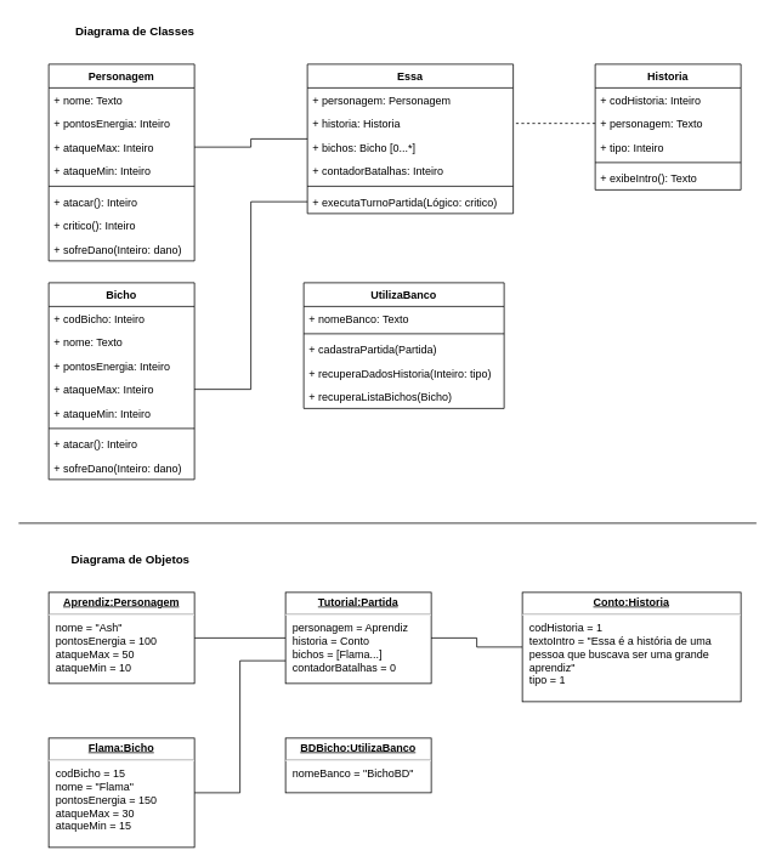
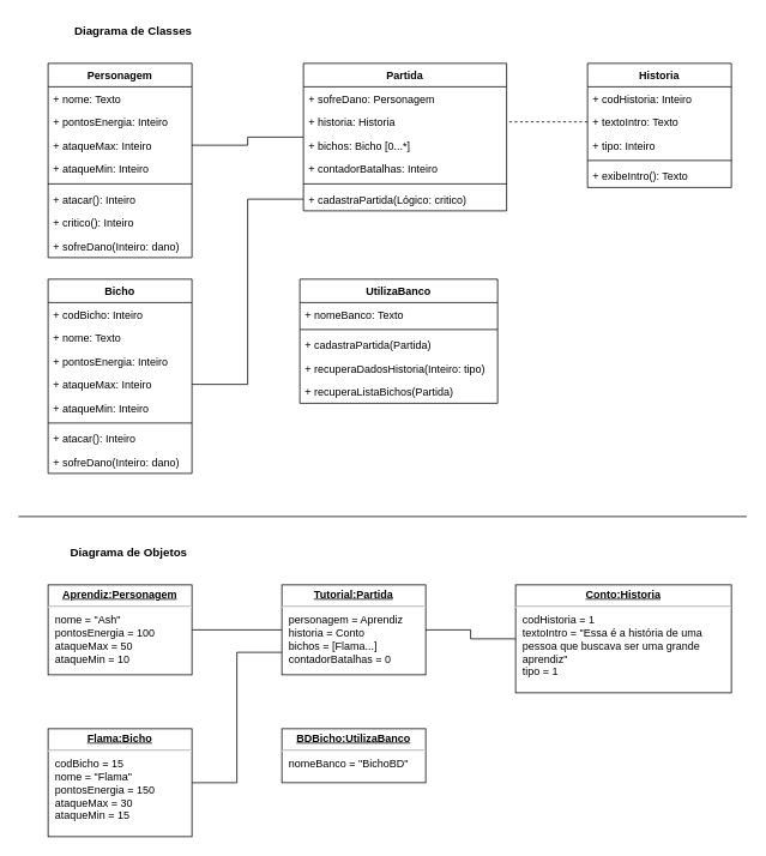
  <mxCell id="0" />
  <mxCell id="1" parent="0" />
  <mxCell id="2" value="Personagem" style="swimlane;fontStyle=1;align=center;verticalAlign=top;childLayout=stackLayout;horizontal=1;startSize=26;horizontalStack=0;resizeParent=1;resizeParentMax=0;resizeLast=0;collapsible=1;marginBottom=0;" parent="1" vertex="1"><mxGeometry x="53" y="70" width="160" height="216" as="geometry" /></mxCell>
  <mxCell id="3" value="+ nome: Texto" style="text;strokeColor=none;fillColor=none;align=left;verticalAlign=top;spacingLeft=4;spacingRight=4;overflow=hidden;rotatable=0;points=[[0,0.5],[1,0.5]];portConstraint=eastwest;" parent="2" vertex="1"><mxGeometry y="26" width="160" height="26" as="geometry" /></mxCell>
  <mxCell id="4" value="+ pontosEnergia: Inteiro" style="text;strokeColor=none;fillColor=none;align=left;verticalAlign=top;spacingLeft=4;spacingRight=4;overflow=hidden;rotatable=0;points=[[0,0.5],[1,0.5]];portConstraint=eastwest;" parent="2" vertex="1"><mxGeometry y="52" width="160" height="26" as="geometry" /></mxCell>
  <mxCell id="5" value="+ ataqueMax: Inteiro" style="text;strokeColor=none;fillColor=none;align=left;verticalAlign=top;spacingLeft=4;spacingRight=4;overflow=hidden;rotatable=0;points=[[0,0.5],[1,0.5]];portConstraint=eastwest;" parent="2" vertex="1"><mxGeometry y="78" width="160" height="26" as="geometry" /></mxCell>
  <mxCell id="6" value="+ ataqueMin: Inteiro" style="text;strokeColor=none;fillColor=none;align=left;verticalAlign=top;spacingLeft=4;spacingRight=4;overflow=hidden;rotatable=0;points=[[0,0.5],[1,0.5]];portConstraint=eastwest;" parent="2" vertex="1"><mxGeometry y="104" width="160" height="26" as="geometry" /></mxCell>
  <mxCell id="7" value="" style="line;strokeWidth=1;fillColor=none;align=left;verticalAlign=middle;spacingTop=-1;spacingLeft=3;spacingRight=3;rotatable=0;labelPosition=right;points=[];portConstraint=eastwest;" parent="2" vertex="1"><mxGeometry y="130" width="160" height="8" as="geometry" /></mxCell>
  <mxCell id="8" value="+ atacar(): Inteiro" style="text;strokeColor=none;fillColor=none;align=left;verticalAlign=top;spacingLeft=4;spacingRight=4;overflow=hidden;rotatable=0;points=[[0,0.5],[1,0.5]];portConstraint=eastwest;" parent="2" vertex="1"><mxGeometry y="138" width="160" height="26" as="geometry" /></mxCell>
  <mxCell id="9" value="+ critico(): Inteiro" style="text;strokeColor=none;fillColor=none;align=left;verticalAlign=top;spacingLeft=4;spacingRight=4;overflow=hidden;rotatable=0;points=[[0,0.5],[1,0.5]];portConstraint=eastwest;" parent="2" vertex="1"><mxGeometry y="164" width="160" height="26" as="geometry" /></mxCell>
  <mxCell id="10" value="+ sofreDano(Inteiro: dano)" style="text;strokeColor=none;fillColor=none;align=left;verticalAlign=top;spacingLeft=4;spacingRight=4;overflow=hidden;rotatable=0;points=[[0,0.5],[1,0.5]];portConstraint=eastwest;" parent="2" vertex="1"><mxGeometry y="190" width="160" height="26" as="geometry" /></mxCell>
- <mxCell id="11" value="Essa" style="swimlane;fontStyle=1;align=center;verticalAlign=top;childLayout=stackLayout;horizontal=1;startSize=26;horizontalStack=0;resizeParent=1;resizeParentMax=0;resizeLast=0;collapsible=1;marginBottom=0;" parent="1" vertex="1"><mxGeometry x="337" y="70" width="226" height="164" as="geometry" /></mxCell>
- <mxCell id="12" value="+ personagem: Personagem" style="text;strokeColor=none;fillColor=none;align=left;verticalAlign=top;spacingLeft=4;spacingRight=4;overflow=hidden;rotatable=0;points=[[0,0.5],[1,0.5]];portConstraint=eastwest;" parent="11" vertex="1"><mxGeometry y="26" width="226" height="26" as="geometry" /></mxCell>
+ <mxCell id="11" value="Partida" style="swimlane;fontStyle=1;align=center;verticalAlign=top;childLayout=stackLayout;horizontal=1;startSize=26;horizontalStack=0;resizeParent=1;resizeParentMax=0;resizeLast=0;collapsible=1;marginBottom=0;" parent="1" vertex="1"><mxGeometry x="337" y="70" width="226" height="164" as="geometry" /></mxCell>
+ <mxCell id="12" value="+ sofreDano: Personagem" style="text;strokeColor=none;fillColor=none;align=left;verticalAlign=top;spacingLeft=4;spacingRight=4;overflow=hidden;rotatable=0;points=[[0,0.5],[1,0.5]];portConstraint=eastwest;" parent="11" vertex="1"><mxGeometry y="26" width="226" height="26" as="geometry" /></mxCell>
  <mxCell id="13" value="+ historia: Historia" style="text;strokeColor=none;fillColor=none;align=left;verticalAlign=top;spacingLeft=4;spacingRight=4;overflow=hidden;rotatable=0;points=[[0,0.5],[1,0.5]];portConstraint=eastwest;" parent="11" vertex="1"><mxGeometry y="52" width="226" height="26" as="geometry" /></mxCell>
  <mxCell id="14" value="+ bichos: Bicho [0...*]" style="text;strokeColor=none;fillColor=none;align=left;verticalAlign=top;spacingLeft=4;spacingRight=4;overflow=hidden;rotatable=0;points=[[0,0.5],[1,0.5]];portConstraint=eastwest;" parent="11" vertex="1"><mxGeometry y="78" width="226" height="26" as="geometry" /></mxCell>
  <mxCell id="15" value="+ contadorBatalhas: Inteiro" style="text;strokeColor=none;fillColor=none;align=left;verticalAlign=top;spacingLeft=4;spacingRight=4;overflow=hidden;rotatable=0;points=[[0,0.5],[1,0.5]];portConstraint=eastwest;" vertex="1" parent="11"><mxGeometry y="104" width="226" height="26" as="geometry" /></mxCell>
  <mxCell id="16" value="" style="line;strokeWidth=1;fillColor=none;align=left;verticalAlign=middle;spacingTop=-1;spacingLeft=3;spacingRight=3;rotatable=0;labelPosition=right;points=[];portConstraint=eastwest;" parent="11" vertex="1"><mxGeometry y="130" width="226" height="8" as="geometry" /></mxCell>
- <mxCell id="17" value="+ executaTurnoPartida(Lógico: critico)" style="text;strokeColor=none;fillColor=none;align=left;verticalAlign=top;spacingLeft=4;spacingRight=4;overflow=hidden;rotatable=0;points=[[0,0.5],[1,0.5]];portConstraint=eastwest;" parent="11" vertex="1"><mxGeometry y="138" width="226" height="26" as="geometry" /></mxCell>
+ <mxCell id="17" value="+ cadastraPartida(Lógico: critico)" style="text;strokeColor=none;fillColor=none;align=left;verticalAlign=top;spacingLeft=4;spacingRight=4;overflow=hidden;rotatable=0;points=[[0,0.5],[1,0.5]];portConstraint=eastwest;" parent="11" vertex="1"><mxGeometry y="138" width="226" height="26" as="geometry" /></mxCell>
  <mxCell id="18" style="edgeStyle=orthogonalEdgeStyle;rounded=0;orthogonalLoop=1;jettySize=auto;html=1;exitX=1;exitY=0.5;exitDx=0;exitDy=0;entryX=0;entryY=0.5;entryDx=0;entryDy=0;endArrow=none;endFill=0;" parent="1" source="5" target="11" edge="1"><mxGeometry relative="1" as="geometry" /></mxCell>
  <mxCell id="19" value="Historia" style="swimlane;fontStyle=1;align=center;verticalAlign=top;childLayout=stackLayout;horizontal=1;startSize=26;horizontalStack=0;resizeParent=1;resizeParentMax=0;resizeLast=0;collapsible=1;marginBottom=0;" parent="1" vertex="1"><mxGeometry x="653" y="70" width="160" height="138" as="geometry" /></mxCell>
  <mxCell id="20" value="+ codHistoria: Inteiro" style="text;strokeColor=none;fillColor=none;align=left;verticalAlign=top;spacingLeft=4;spacingRight=4;overflow=hidden;rotatable=0;points=[[0,0.5],[1,0.5]];portConstraint=eastwest;" parent="19" vertex="1"><mxGeometry y="26" width="160" height="26" as="geometry" /></mxCell>
- <mxCell id="21" value="+ personagem: Texto" style="text;strokeColor=none;fillColor=none;align=left;verticalAlign=top;spacingLeft=4;spacingRight=4;overflow=hidden;rotatable=0;points=[[0,0.5],[1,0.5]];portConstraint=eastwest;" parent="19" vertex="1"><mxGeometry y="52" width="160" height="26" as="geometry" /></mxCell>
+ <mxCell id="21" value="+ textoIntro: Texto" style="text;strokeColor=none;fillColor=none;align=left;verticalAlign=top;spacingLeft=4;spacingRight=4;overflow=hidden;rotatable=0;points=[[0,0.5],[1,0.5]];portConstraint=eastwest;" parent="19" vertex="1"><mxGeometry y="52" width="160" height="26" as="geometry" /></mxCell>
  <mxCell id="22" value="+ tipo: Inteiro" style="text;strokeColor=none;fillColor=none;align=left;verticalAlign=top;spacingLeft=4;spacingRight=4;overflow=hidden;rotatable=0;points=[[0,0.5],[1,0.5]];portConstraint=eastwest;" vertex="1" parent="19"><mxGeometry y="78" width="160" height="26" as="geometry" /></mxCell>
  <mxCell id="23" value="" style="line;strokeWidth=1;fillColor=none;align=left;verticalAlign=middle;spacingTop=-1;spacingLeft=3;spacingRight=3;rotatable=0;labelPosition=right;points=[];portConstraint=eastwest;" parent="19" vertex="1"><mxGeometry y="104" width="160" height="8" as="geometry" /></mxCell>
  <mxCell id="24" value="+ exibeIntro(): Texto" style="text;strokeColor=none;fillColor=none;align=left;verticalAlign=top;spacingLeft=4;spacingRight=4;overflow=hidden;rotatable=0;points=[[0,0.5],[1,0.5]];portConstraint=eastwest;" parent="19" vertex="1"><mxGeometry y="112" width="160" height="26" as="geometry" /></mxCell>
  <mxCell id="25" style="edgeStyle=orthogonalEdgeStyle;rounded=0;orthogonalLoop=1;jettySize=auto;html=1;exitX=0;exitY=0.5;exitDx=0;exitDy=0;entryX=1;entryY=0.5;entryDx=0;entryDy=0;endArrow=none;endFill=0;dashed=1;" parent="1" source="21" target="13" edge="1"><mxGeometry relative="1" as="geometry" /></mxCell>
  <mxCell id="26" value="Bicho" style="swimlane;fontStyle=1;align=center;verticalAlign=top;childLayout=stackLayout;horizontal=1;startSize=26;horizontalStack=0;resizeParent=1;resizeParentMax=0;resizeLast=0;collapsible=1;marginBottom=0;" parent="1" vertex="1"><mxGeometry x="53" y="310" width="160" height="216" as="geometry" /></mxCell>
  <mxCell id="27" value="+ codBicho: Inteiro" style="text;strokeColor=none;fillColor=none;align=left;verticalAlign=top;spacingLeft=4;spacingRight=4;overflow=hidden;rotatable=0;points=[[0,0.5],[1,0.5]];portConstraint=eastwest;" parent="26" vertex="1"><mxGeometry y="26" width="160" height="26" as="geometry" /></mxCell>
  <mxCell id="28" value="+ nome: Texto" style="text;strokeColor=none;fillColor=none;align=left;verticalAlign=top;spacingLeft=4;spacingRight=4;overflow=hidden;rotatable=0;points=[[0,0.5],[1,0.5]];portConstraint=eastwest;" parent="26" vertex="1"><mxGeometry y="52" width="160" height="26" as="geometry" /></mxCell>
  <mxCell id="29" value="+ pontosEnergia: Inteiro" style="text;strokeColor=none;fillColor=none;align=left;verticalAlign=top;spacingLeft=4;spacingRight=4;overflow=hidden;rotatable=0;points=[[0,0.5],[1,0.5]];portConstraint=eastwest;" parent="26" vertex="1"><mxGeometry y="78" width="160" height="26" as="geometry" /></mxCell>
  <mxCell id="30" value="+ ataqueMax: Inteiro" style="text;strokeColor=none;fillColor=none;align=left;verticalAlign=top;spacingLeft=4;spacingRight=4;overflow=hidden;rotatable=0;points=[[0,0.5],[1,0.5]];portConstraint=eastwest;" parent="26" vertex="1"><mxGeometry y="104" width="160" height="26" as="geometry" /></mxCell>
  <mxCell id="31" value="+ ataqueMin: Inteiro" style="text;strokeColor=none;fillColor=none;align=left;verticalAlign=top;spacingLeft=4;spacingRight=4;overflow=hidden;rotatable=0;points=[[0,0.5],[1,0.5]];portConstraint=eastwest;" parent="26" vertex="1"><mxGeometry y="130" width="160" height="26" as="geometry" /></mxCell>
  <mxCell id="32" value="" style="line;strokeWidth=1;fillColor=none;align=left;verticalAlign=middle;spacingTop=-1;spacingLeft=3;spacingRight=3;rotatable=0;labelPosition=right;points=[];portConstraint=eastwest;" parent="26" vertex="1"><mxGeometry y="156" width="160" height="8" as="geometry" /></mxCell>
  <mxCell id="33" value="+ atacar(): Inteiro" style="text;strokeColor=none;fillColor=none;align=left;verticalAlign=top;spacingLeft=4;spacingRight=4;overflow=hidden;rotatable=0;points=[[0,0.5],[1,0.5]];portConstraint=eastwest;" parent="26" vertex="1"><mxGeometry y="164" width="160" height="26" as="geometry" /></mxCell>
  <mxCell id="34" value="+ sofreDano(Inteiro: dano)" style="text;strokeColor=none;fillColor=none;align=left;verticalAlign=top;spacingLeft=4;spacingRight=4;overflow=hidden;rotatable=0;points=[[0,0.5],[1,0.5]];portConstraint=eastwest;" parent="26" vertex="1"><mxGeometry y="190" width="160" height="26" as="geometry" /></mxCell>
  <mxCell id="35" value="UtilizaBanco" style="swimlane;fontStyle=1;align=center;verticalAlign=top;childLayout=stackLayout;horizontal=1;startSize=26;horizontalStack=0;resizeParent=1;resizeParentMax=0;resizeLast=0;collapsible=1;marginBottom=0;" parent="1" vertex="1"><mxGeometry x="333" y="310" width="220" height="138" as="geometry" /></mxCell>
  <mxCell id="36" value="+ nomeBanco: Texto" style="text;strokeColor=none;fillColor=none;align=left;verticalAlign=top;spacingLeft=4;spacingRight=4;overflow=hidden;rotatable=0;points=[[0,0.5],[1,0.5]];portConstraint=eastwest;" parent="35" vertex="1"><mxGeometry y="26" width="220" height="26" as="geometry" /></mxCell>
  <mxCell id="37" value="" style="line;strokeWidth=1;fillColor=none;align=left;verticalAlign=middle;spacingTop=-1;spacingLeft=3;spacingRight=3;rotatable=0;labelPosition=right;points=[];portConstraint=eastwest;" parent="35" vertex="1"><mxGeometry y="52" width="220" height="8" as="geometry" /></mxCell>
  <mxCell id="38" value="+ cadastraPartida(Partida)" style="text;strokeColor=none;fillColor=none;align=left;verticalAlign=top;spacingLeft=4;spacingRight=4;overflow=hidden;rotatable=0;points=[[0,0.5],[1,0.5]];portConstraint=eastwest;" parent="35" vertex="1"><mxGeometry y="60" width="220" height="26" as="geometry" /></mxCell>
  <mxCell id="39" value="+ recuperaDadosHistoria(Inteiro: tipo)" style="text;strokeColor=none;fillColor=none;align=left;verticalAlign=top;spacingLeft=4;spacingRight=4;overflow=hidden;rotatable=0;points=[[0,0.5],[1,0.5]];portConstraint=eastwest;" parent="35" vertex="1"><mxGeometry y="86" width="220" height="26" as="geometry" /></mxCell>
- <mxCell id="40" value="+ recuperaListaBichos(Bicho)" style="text;strokeColor=none;fillColor=none;align=left;verticalAlign=top;spacingLeft=4;spacingRight=4;overflow=hidden;rotatable=0;points=[[0,0.5],[1,0.5]];portConstraint=eastwest;" parent="35" vertex="1"><mxGeometry y="112" width="220" height="26" as="geometry" /></mxCell>
+ <mxCell id="40" value="+ recuperaListaBichos(Partida)" style="text;strokeColor=none;fillColor=none;align=left;verticalAlign=top;spacingLeft=4;spacingRight=4;overflow=hidden;rotatable=0;points=[[0,0.5],[1,0.5]];portConstraint=eastwest;" parent="35" vertex="1"><mxGeometry y="112" width="220" height="26" as="geometry" /></mxCell>
  <mxCell id="41" value="" style="line;strokeWidth=1;fillColor=none;align=left;verticalAlign=middle;spacingTop=-1;spacingLeft=3;spacingRight=3;rotatable=0;labelPosition=right;points=[];portConstraint=eastwest;" parent="1" vertex="1"><mxGeometry x="20" y="570" width="810" height="8" as="geometry" /></mxCell>
  <mxCell id="42" value="Diagrama de Classes" style="text;align=center;fontStyle=1;verticalAlign=middle;spacingLeft=3;spacingRight=3;strokeColor=none;rotatable=0;points=[[0,0.5],[1,0.5]];portConstraint=eastwest;fontSize=13;" parent="1" vertex="1"><mxGeometry x="68" y="20" width="160" height="26" as="geometry" /></mxCell>
  <mxCell id="43" value="Diagrama de Objetos" style="text;align=center;fontStyle=1;verticalAlign=middle;spacingLeft=3;spacingRight=3;strokeColor=none;rotatable=0;points=[[0,0.5],[1,0.5]];portConstraint=eastwest;fontSize=13;" parent="1" vertex="1"><mxGeometry x="63" y="600" width="160" height="26" as="geometry" /></mxCell>
  <mxCell id="44" style="edgeStyle=orthogonalEdgeStyle;rounded=0;orthogonalLoop=1;jettySize=auto;html=1;exitX=1;exitY=0.5;exitDx=0;exitDy=0;entryX=0;entryY=0.5;entryDx=0;entryDy=0;fontSize=13;endArrow=none;endFill=0;" parent="1" source="45" target="46" edge="1"><mxGeometry relative="1" as="geometry" /></mxCell>
  <mxCell id="45" value="&lt;p style=&quot;margin: 0px ; margin-top: 4px ; text-align: center ; text-decoration: underline&quot;&gt;&lt;b&gt;Aprendiz:Personagem&lt;/b&gt;&lt;/p&gt;&lt;hr&gt;&lt;p style=&quot;margin: 0px ; margin-left: 8px&quot;&gt;nome = &quot;Ash&quot;&lt;/p&gt;&lt;p style=&quot;margin: 0px ; margin-left: 8px&quot;&gt;pontosEnergia = 100&lt;/p&gt;&lt;p style=&quot;margin: 0px ; margin-left: 8px&quot;&gt;ataqueMax = 50&lt;/p&gt;&lt;p style=&quot;margin: 0px ; margin-left: 8px&quot;&gt;ataqueMin = 10&lt;/p&gt;" style="verticalAlign=top;align=left;overflow=fill;fontSize=12;fontFamily=Helvetica;html=1;" parent="1" vertex="1"><mxGeometry x="53" y="650" width="160" height="100" as="geometry" /></mxCell>
  <mxCell id="46" value="&lt;p style=&quot;margin: 0px ; margin-top: 4px ; text-align: center ; text-decoration: underline&quot;&gt;&lt;b&gt;Tutorial:Partida&lt;/b&gt;&lt;/p&gt;&lt;hr&gt;&lt;p style=&quot;margin: 0px ; margin-left: 8px&quot;&gt;personagem = Aprendiz&lt;/p&gt;&lt;p style=&quot;margin: 0px ; margin-left: 8px&quot;&gt;historia = Conto&lt;/p&gt;&lt;p style=&quot;margin: 0px ; margin-left: 8px&quot;&gt;bichos = [Flama...]&lt;/p&gt;&lt;p style=&quot;margin: 0px ; margin-left: 8px&quot;&gt;contadorBatalhas = 0&lt;br&gt;&lt;/p&gt;" style="verticalAlign=top;align=left;overflow=fill;fontSize=12;fontFamily=Helvetica;html=1;" parent="1" vertex="1"><mxGeometry x="313" y="650" width="160" height="100" as="geometry" /></mxCell>
  <mxCell id="47" style="edgeStyle=orthogonalEdgeStyle;rounded=0;orthogonalLoop=1;jettySize=auto;html=1;exitX=0;exitY=0.5;exitDx=0;exitDy=0;entryX=1;entryY=0.5;entryDx=0;entryDy=0;fontSize=13;endArrow=none;endFill=0;" parent="1" source="48" target="46" edge="1"><mxGeometry relative="1" as="geometry" /></mxCell>
  <mxCell id="48" value="&lt;p style=&quot;margin: 0px ; margin-top: 4px ; text-align: center ; text-decoration: underline&quot;&gt;&lt;b&gt;Conto:Historia&lt;/b&gt;&lt;/p&gt;&lt;hr&gt;&lt;p style=&quot;margin: 0px ; margin-left: 8px&quot;&gt;codHistoria = 1&lt;/p&gt;&lt;p style=&quot;margin: 0px ; margin-left: 8px&quot;&gt;textoIntro = &quot;Essa é a história de uma&lt;br&gt;pessoa que buscava ser uma grande &lt;br&gt;aprendiz&quot;&lt;br&gt;tipo = 1&lt;br&gt;&lt;/p&gt;&lt;div&gt;&lt;br&gt;&lt;/div&gt;" style="verticalAlign=top;align=left;overflow=fill;fontSize=12;fontFamily=Helvetica;html=1;" parent="1" vertex="1"><mxGeometry x="573" y="650" width="240" height="120" as="geometry" /></mxCell>
  <mxCell id="49" style="edgeStyle=orthogonalEdgeStyle;rounded=0;orthogonalLoop=1;jettySize=auto;html=1;exitX=1;exitY=0.5;exitDx=0;exitDy=0;entryX=0;entryY=0.75;entryDx=0;entryDy=0;endArrow=none;endFill=0;" edge="1" parent="1" source="50" target="46"><mxGeometry relative="1" as="geometry" /></mxCell>
  <mxCell id="50" value="&lt;p style=&quot;margin: 0px ; margin-top: 4px ; text-align: center ; text-decoration: underline&quot;&gt;&lt;b&gt;Flama:Bicho&lt;/b&gt;&lt;/p&gt;&lt;hr&gt;&lt;p style=&quot;margin: 0px ; margin-left: 8px&quot;&gt;codBicho = 15&lt;/p&gt;&lt;p style=&quot;margin: 0px ; margin-left: 8px&quot;&gt;nome = &quot;Flama&quot;&lt;/p&gt;&lt;p style=&quot;margin: 0px ; margin-left: 8px&quot;&gt;pontosEnergia = 150&lt;/p&gt;&lt;p style=&quot;margin: 0px ; margin-left: 8px&quot;&gt;ataqueMax = 30&lt;/p&gt;&lt;p style=&quot;margin: 0px ; margin-left: 8px&quot;&gt;ataqueMin = 15&lt;br&gt;&lt;/p&gt;" style="verticalAlign=top;align=left;overflow=fill;fontSize=12;fontFamily=Helvetica;html=1;" parent="1" vertex="1"><mxGeometry x="53" y="810" width="160" height="120" as="geometry" /></mxCell>
  <mxCell id="51" value="&lt;p style=&quot;margin: 0px ; margin-top: 4px ; text-align: center ; text-decoration: underline&quot;&gt;&lt;b&gt;BDBicho:UtilizaBanco&lt;/b&gt;&lt;/p&gt;&lt;hr&gt;&lt;p style=&quot;margin: 0px ; margin-left: 8px&quot;&gt;nomeBanco = &quot;BichoBD&quot;&lt;br&gt;&lt;/p&gt;" style="verticalAlign=top;align=left;overflow=fill;fontSize=12;fontFamily=Helvetica;html=1;" parent="1" vertex="1"><mxGeometry x="313" y="810" width="160" height="60" as="geometry" /></mxCell>
  <mxCell id="52" style="edgeStyle=orthogonalEdgeStyle;rounded=0;orthogonalLoop=1;jettySize=auto;html=1;exitX=1;exitY=0.5;exitDx=0;exitDy=0;entryX=0;entryY=0.5;entryDx=0;entryDy=0;endArrow=none;endFill=0;" edge="1" parent="1" source="30" target="17"><mxGeometry relative="1" as="geometry" /></mxCell>
